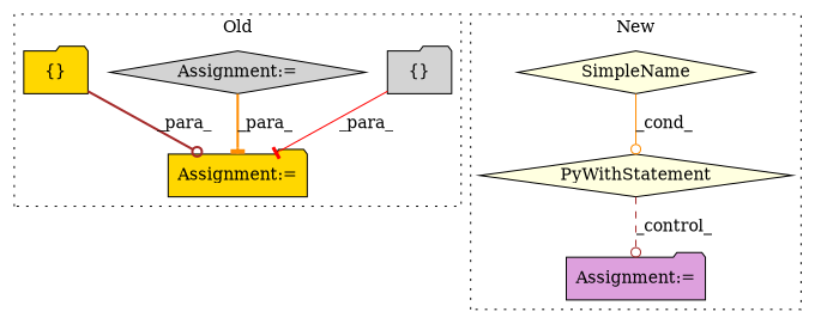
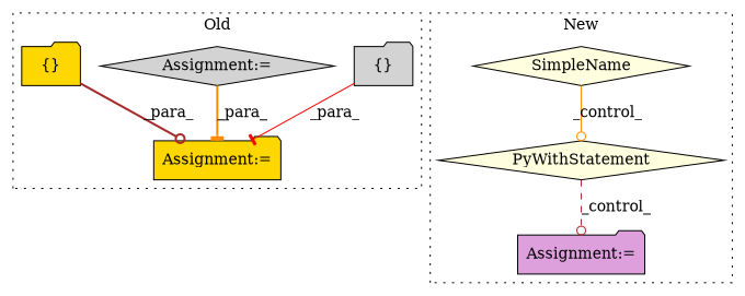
  digraph {
    node [a=7 l="1,1" shape=folder style=filled fillcolor=lightgrey]
    edge [color=darkorange style=solid arrowhead=odot]
    n1 [a=4 label="{}" s="2244,2250"]
    n2 [l=1 label="Assignment:=" s=2531 fillcolor=gold]
    n3 [l=1 label="Assignment:=" s=2065 shape=diamond]
    n4 [a=4 label="{}" s="2578,2584" fillcolor=gold]
    n5 [a=104 l="10,2" label=PyWithStatement s="2258,2292" shape=diamond fillcolor=lightyellow]
    n6 [l="57,2" label="Assignment:=" s="2321,2415" fillcolor=plum]
    n7 [a=42 label=SimpleName shape=diamond fillcolor=lightyellow l=""]
    subgraph cluster_1 {
      label=Old
      style=dotted
      n1
      n2
      n3
      n4
    }
    subgraph cluster_2 {
      label=New
      style=dotted
      n5
      n6
      n7
    }
    n1 -> n2 [label=_para_ color=red arrowhead=tee]
    n3 -> n2 [label=_para_ style=bold arrowhead=tee]
    n4 -> n2 [label=_para_ color=brown style=bold]
    n5 -> n6 [label=_control_ color=brown style=dashed]
-   n7 -> n5 [label=_cond_]
+   n7 -> n5 [label=_control_]
  }
